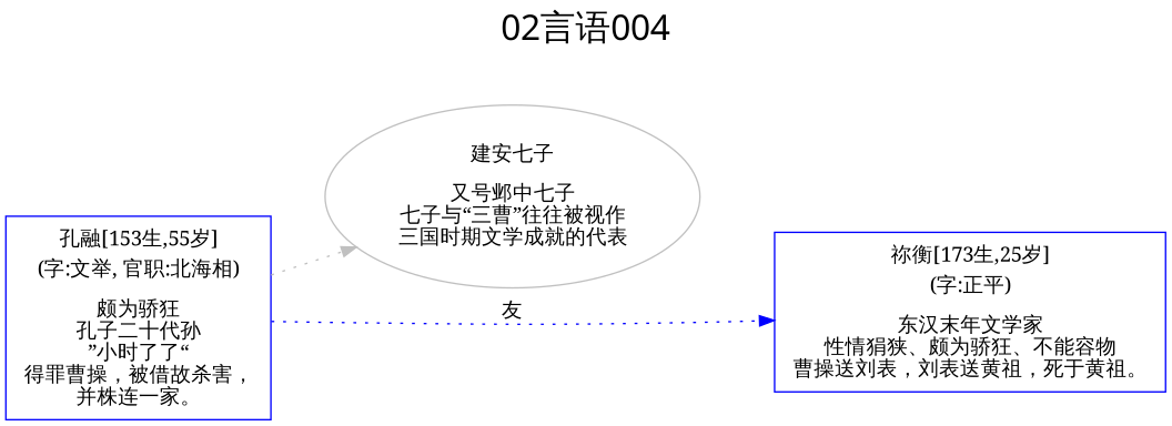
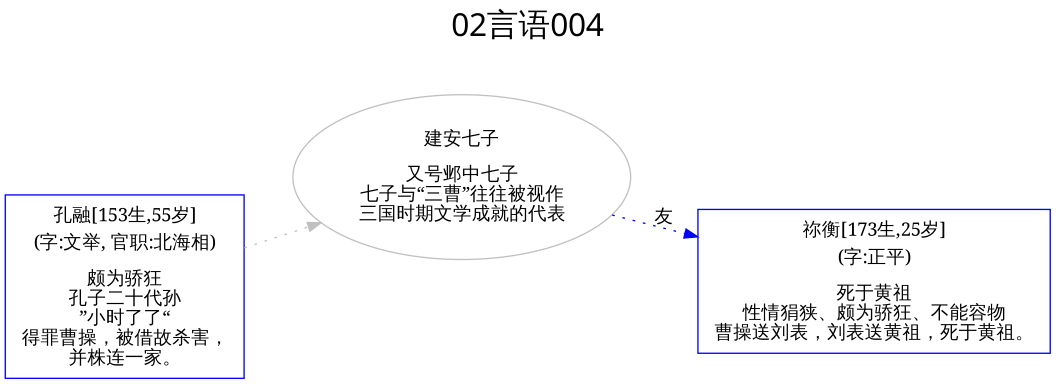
  digraph {
    color=lightgrey
    fontname=SimHei
    fontsize=24
    label="02言语004"
    labelloc=t
    rankdir=LR
    ranksep=0.5
    style=filled
    node [color=blue fontname=SimSun shape=box]
    edge [fontname=SimSun style=dotted]
    n1 [label=<<table border="0" cellborder="0"><tr><td>孔融[153生,55岁]</td></tr><tr><td>(字:文举, 官职:北海相)</td></tr><tr><td></td></tr><tr><td>颇为骄狂<br/>孔子二十代孙<br/>”小时了了“<br/>得罪曹操，被借故杀害，<br/>并株连一家。<br/></td></tr></table>>]
    n2 [color=gray label=<<table border="0" cellborder="0"><tr><td>建安七子</td></tr><tr><td></td></tr><tr><td>又号邺中七子<br/>七子与“三曹”往往被视作<br/>三国时期文学成就的代表<br/></td></tr></table>> shape=ellipse]
-   n3 [label=<<table border="0" cellborder="0"><tr><td>祢衡[173生,25岁]</td></tr><tr><td>(字:正平)</td></tr><tr><td></td></tr><tr><td>东汉末年文学家<br/>性情狷狭、颇为骄狂、不能容物<br/>曹操送刘表，刘表送黄祖，死于黄祖。<br/></td></tr></table>>]
+   n3 [label=<<table border="0" cellborder="0"><tr><td>祢衡[173生,25岁]</td></tr><tr><td>(字:正平)</td></tr><tr><td></td></tr><tr><td>死于黄祖<br/>性情狷狭、颇为骄狂、不能容物<br/>曹操送刘表，刘表送黄祖，死于黄祖。<br/></td></tr></table>>]
    n1 -> n2 [color=gray]
-   n1 -> n3 [color=blue label="友"]
+   n2 -> n3 [color=blue label="友"]
  }
